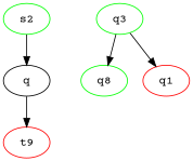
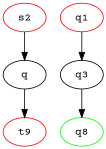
  digraph {
    fontname="Courier Prime"
    node [fontname="Courier Prime"]
    edge [fontname="Courier Prime"]
-   s2 [color=green initial=1]
+   s2 [color=red initial=1]
    q
    n3 [color=red final=1 label=t9]
    q8 [color=green initial=1]
-   q3 [color=green]
+   q3
    q1 [color=red final=1]
    s2 -> q
    q -> n3
    q3 -> q8
-   q3 -> q1
+   q1 -> q3
  }
